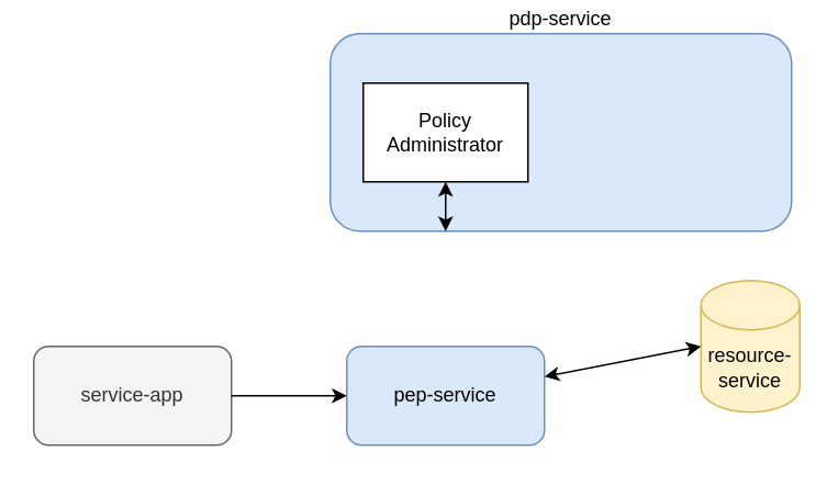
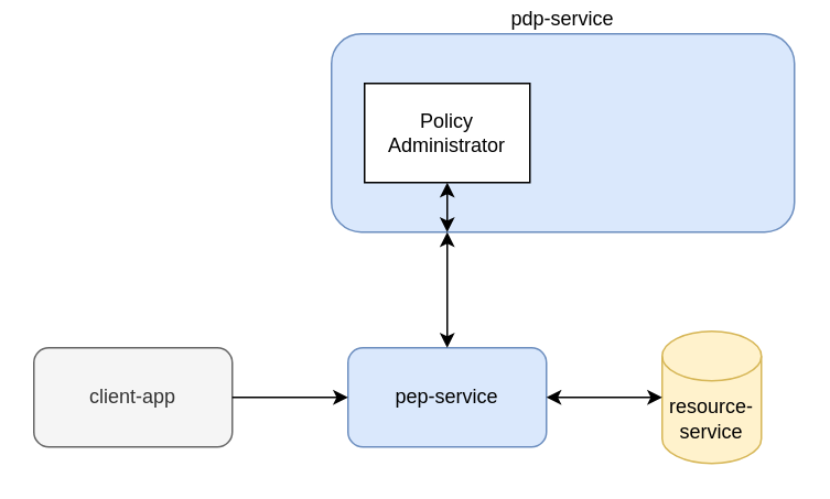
  <mxCell id="0" />
  <mxCell id="1" parent="0" />
- <mxCell id="2" value="service-app" style="rounded=1;whiteSpace=wrap;html=1;fillColor=#f5f5f5;fontColor=#333333;strokeColor=#666666;" parent="1" vertex="1"><mxGeometry x="20" y="210" width="120" height="60" as="geometry" /></mxCell>
+ <mxCell id="2" value="client-app" style="rounded=1;whiteSpace=wrap;html=1;fillColor=#f5f5f5;fontColor=#333333;strokeColor=#666666;" parent="1" vertex="1"><mxGeometry x="20" y="210" width="120" height="60" as="geometry" /></mxCell>
  <mxCell id="3" value="pep-service" style="rounded=1;whiteSpace=wrap;html=1;fillColor=#dae8fc;strokeColor=#6c8ebf;" parent="1" vertex="1"><mxGeometry x="210" y="210" width="120" height="60" as="geometry" /></mxCell>
- <mxCell id="4" value="resource-service" style="shape=cylinder3;whiteSpace=wrap;html=1;boundedLbl=1;backgroundOutline=1;size=15;fillColor=#fff2cc;strokeColor=#d6b656;" parent="1" vertex="1"><mxGeometry x="425" y="170" width="60" height="80" as="geometry" /></mxCell>
+ <mxCell id="4" value="resource-service" style="shape=cylinder3;whiteSpace=wrap;html=1;boundedLbl=1;backgroundOutline=1;size=15;fillColor=#fff2cc;strokeColor=#d6b656;" parent="1" vertex="1"><mxGeometry x="400" y="200" width="60" height="80" as="geometry" /></mxCell>
  <mxCell id="5" value="pdp-service" style="rounded=1;whiteSpace=wrap;html=1;fillColor=#dae8fc;strokeColor=#6c8ebf;labelPosition=center;verticalLabelPosition=top;align=center;verticalAlign=bottom;" parent="1" vertex="1"><mxGeometry x="200" y="20" width="280" height="120" as="geometry" /></mxCell>
+ <mxCell id="6" value="" style="endArrow=classic;startArrow=classic;html=1;rounded=0;entryX=0.25;entryY=1;entryDx=0;entryDy=0;exitX=0.5;exitY=0;exitDx=0;exitDy=0;" parent="1" source="3" target="5" edge="1"><mxGeometry width="50" height="50" relative="1" as="geometry"><mxPoint x="280" y="210" as="sourcePoint" /><mxPoint x="220" y="160" as="targetPoint" /><Array as="points" /></mxGeometry></mxCell>
  <mxCell id="7" value="" style="endArrow=classic;startArrow=classic;html=1;rounded=0;entryX=0;entryY=0.5;entryDx=0;entryDy=0;entryPerimeter=0;" parent="1" target="4" edge="1" source="3"><mxGeometry width="50" height="50" relative="1" as="geometry"><mxPoint x="444" y="239.71" as="sourcePoint" /><mxPoint x="498" y="239.71" as="targetPoint" /><Array as="points" /></mxGeometry></mxCell>
  <mxCell id="8" value="" style="endArrow=classic;html=1;rounded=0;exitX=1;exitY=0.5;exitDx=0;exitDy=0;entryX=0;entryY=0.5;entryDx=0;entryDy=0;labelPosition=center;verticalLabelPosition=top;align=center;verticalAlign=bottom;" parent="1" source="2" target="3" edge="1"><mxGeometry width="50" height="50" relative="1" as="geometry"><mxPoint x="290" y="240" as="sourcePoint" /><mxPoint x="340" y="190" as="targetPoint" /></mxGeometry></mxCell>
  <mxCell id="9" value="Policy Administrator" style="rounded=0;whiteSpace=wrap;html=1;" vertex="1" parent="1"><mxGeometry x="220" y="50" width="100" height="60" as="geometry" /></mxCell>
  <mxCell id="10" value="" style="endArrow=classic;startArrow=classic;html=1;rounded=0;entryX=0.5;entryY=1;entryDx=0;entryDy=0;exitX=0.25;exitY=1;exitDx=0;exitDy=0;labelPosition=left;verticalLabelPosition=middle;align=right;verticalAlign=middle;" edge="1" parent="1" source="5" target="9"><mxGeometry width="50" height="50" relative="1" as="geometry"><mxPoint x="319" y="230" as="sourcePoint" /><mxPoint x="270" y="160" as="targetPoint" /><Array as="points" /></mxGeometry></mxCell>
